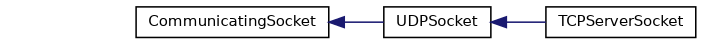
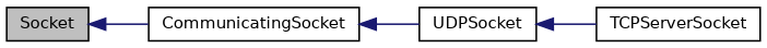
  digraph {
    rankdir=LR
    node [color=black fillcolor=white fontname=Helvetica fontsize=10 shape=record style=filled]
    edge [color=midnightblue dir=back fontname=Helvetica fontsize=10 labelfontname=Helvetica labelfontsize=10 style=solid]
+   n1 [fillcolor=grey75 fontcolor=black height=0.2 label=Socket width=0.4]
    n2 [height=0.2 label=CommunicatingSocket width=0.4]
    n3 [height=0.2 label=UDPSocket width=0.4]
    n4 [height=0.2 label=TCPServerSocket width=0.4]
+   n1 -> n2
    n2 -> n3
    n3 -> n4
  }
